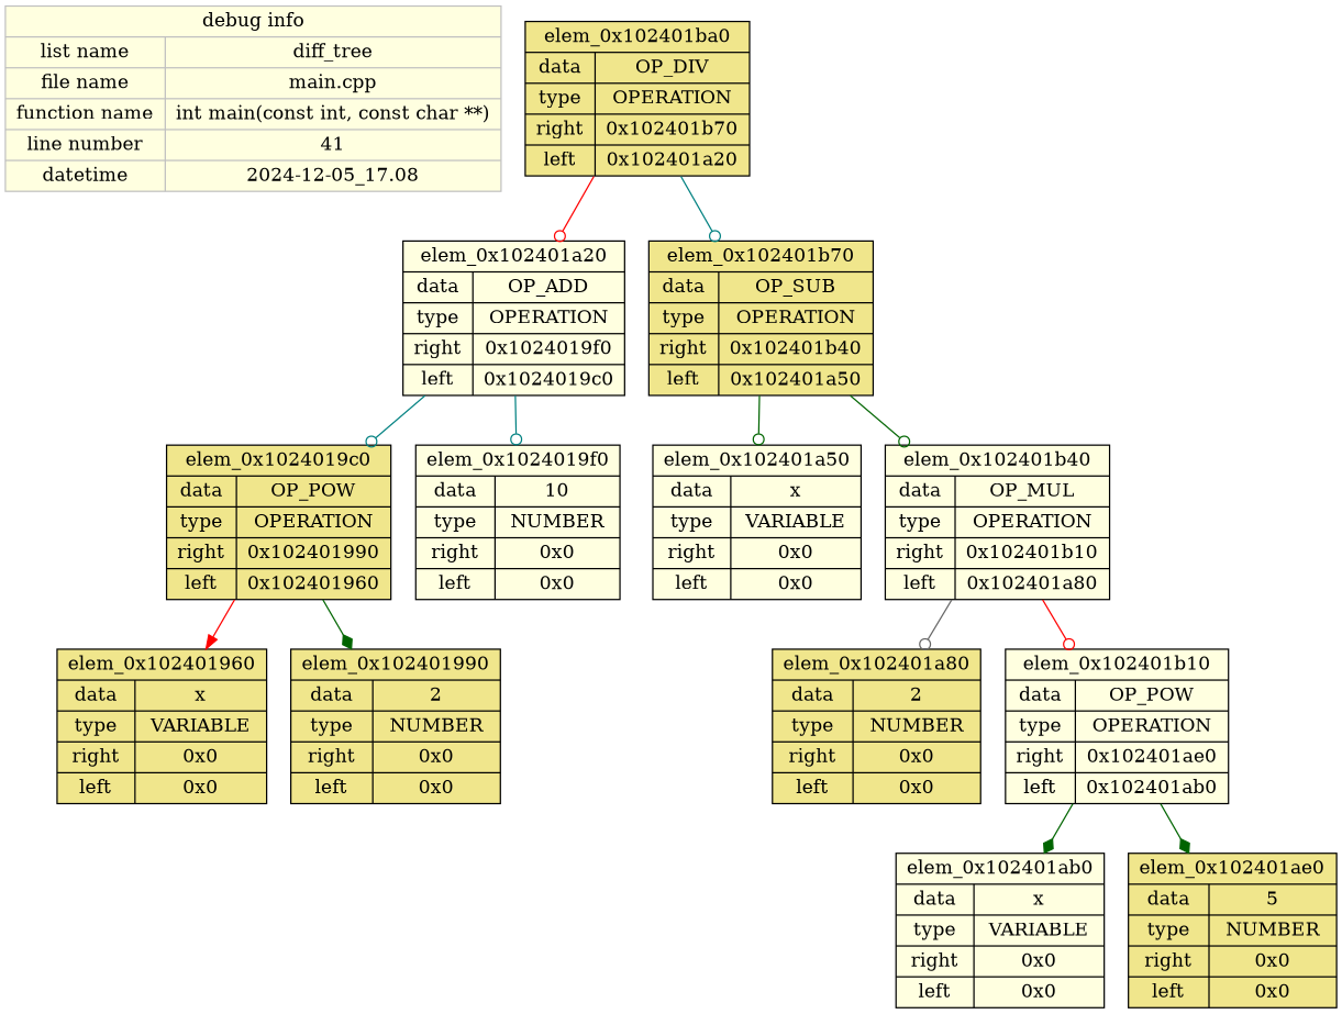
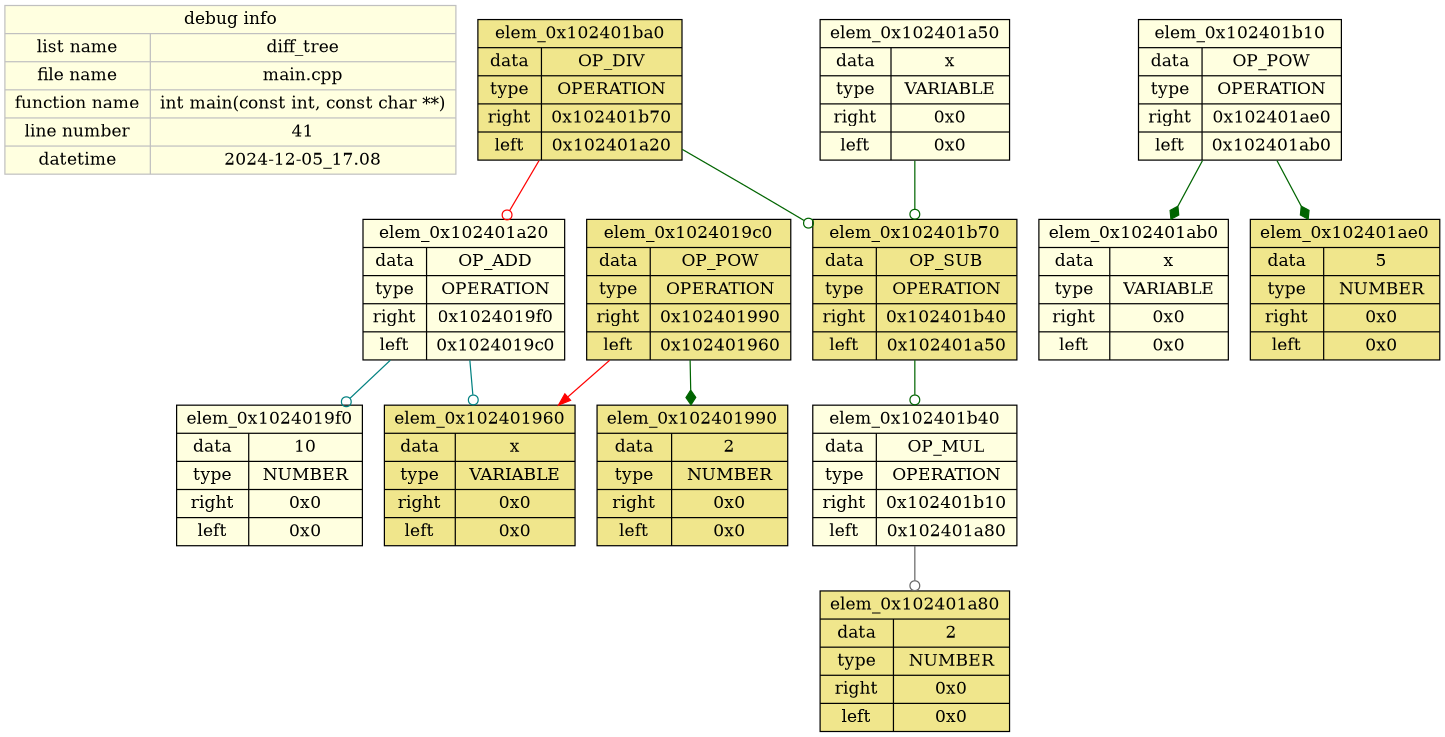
  digraph {
    node [color=black fillcolor=lightyellow shape=record style=filled]
    edge [arrowhead=odot color=darkgreen]
    n1 [color=grey label="{debug info | { {list name | file name | function name | line number | datetime} | {diff_tree | main.cpp | int main(const int, const char **) | 41 | 2024-12-05_17.08} }}"]
    n2 [fillcolor=khaki label="{elem_0x102401ba0  | { {data | type | right | left} | {OP_DIV | OPERATION | 0x102401b70 | 0x102401a20} } }"]
    n3 [label="{elem_0x102401a20  | { {data | type | right | left} | {OP_ADD | OPERATION | 0x1024019f0 | 0x1024019c0} } }"]
    n4 [fillcolor=khaki label="{elem_0x102401b70  | { {data | type | right | left} | {OP_SUB | OPERATION | 0x102401b40 | 0x102401a50} } }"]
    n5 [fillcolor=khaki label="{elem_0x1024019c0  | { {data | type | right | left} | {OP_POW | OPERATION | 0x102401990 | 0x102401960} } }"]
    n6 [label="{elem_0x1024019f0  | { {data | type | right | left} | {10 | NUMBER | 0x0 | 0x0} } }"]
    n7 [label="{elem_0x102401a50  | { {data | type | right | left} | {x | VARIABLE | 0x0 | 0x0} } }"]
    n8 [label="{elem_0x102401b40  | { {data | type | right | left} | {OP_MUL | OPERATION | 0x102401b10 | 0x102401a80} } }"]
    n9 [fillcolor=khaki label="{elem_0x102401960  | { {data | type | right | left} | {x | VARIABLE | 0x0 | 0x0} } }"]
    n10 [fillcolor=khaki label="{elem_0x102401990  | { {data | type | right | left} | {2 | NUMBER | 0x0 | 0x0} } }"]
    n11 [fillcolor=khaki label="{elem_0x102401a80  | { {data | type | right | left} | {2 | NUMBER | 0x0 | 0x0} } }"]
    n12 [label="{elem_0x102401b10  | { {data | type | right | left} | {OP_POW | OPERATION | 0x102401ae0 | 0x102401ab0} } }"]
    n13 [label="{elem_0x102401ab0  | { {data | type | right | left} | {x | VARIABLE | 0x0 | 0x0} } }"]
    n14 [fillcolor=khaki label="{elem_0x102401ae0  | { {data | type | right | left} | {5 | NUMBER | 0x0 | 0x0} } }"]
    n2 -> n3 [color=red]
-   n2 -> n4 [color=teal]
-   n3 -> n5 [color=teal]
+   n2 -> n4
+   n3 -> n9 [color=teal]
    n3 -> n6 [color=teal]
-   n4 -> n7
+   n7 -> n4
    n4 -> n8
    n5 -> n9 [arrowhead=normal color=red]
    n5 -> n10 [arrowhead=diamond]
    n8 -> n11 [color=gray40]
-   n8 -> n12 [color=red]
    n12 -> n13 [arrowhead=diamond]
    n12 -> n14 [arrowhead=diamond]
  }
